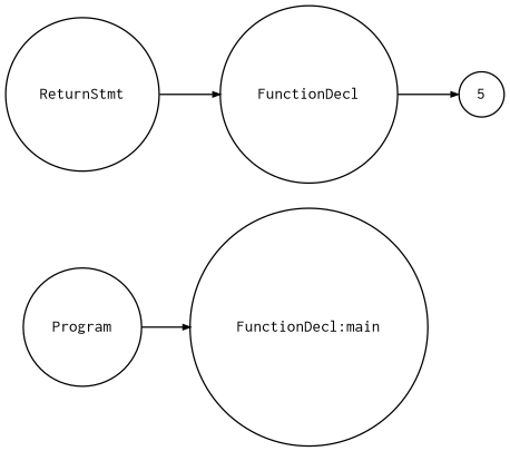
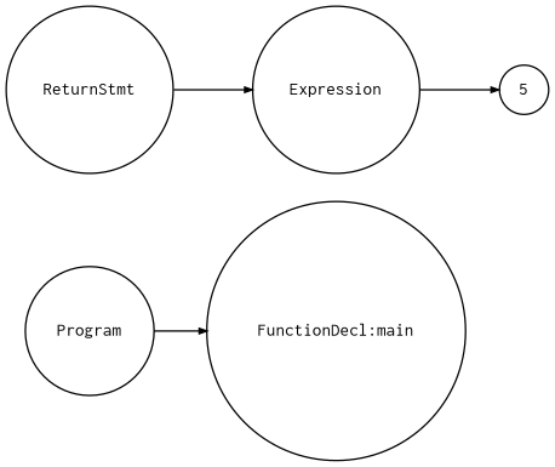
  digraph {
    rankdir=LR
    ranksep=.3
    node [fontname=Courier fontsize=12 shape=circle]
    edge [arrowsize=.5]
    n1 [height=.1 label=Program]
    n2 [height=.1 label="FunctionDecl:main"]
    n3 [height=.1 label=ReturnStmt]
-   n4 [height=.1 label=FunctionDecl]
+   n4 [height=.1 label=Expression]
    n5 [height=.1 label=5]
    n1 -> n2
    n3 -> n4
    n4 -> n5
  }
